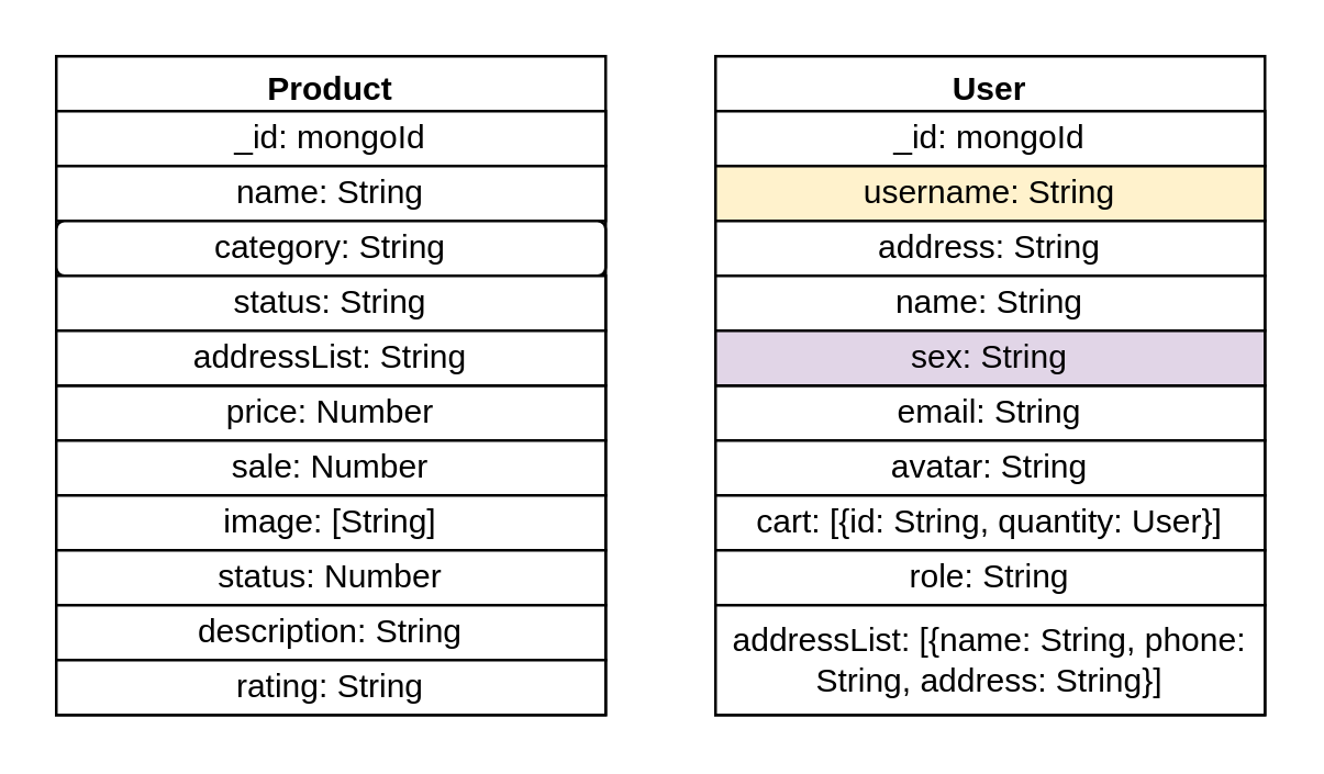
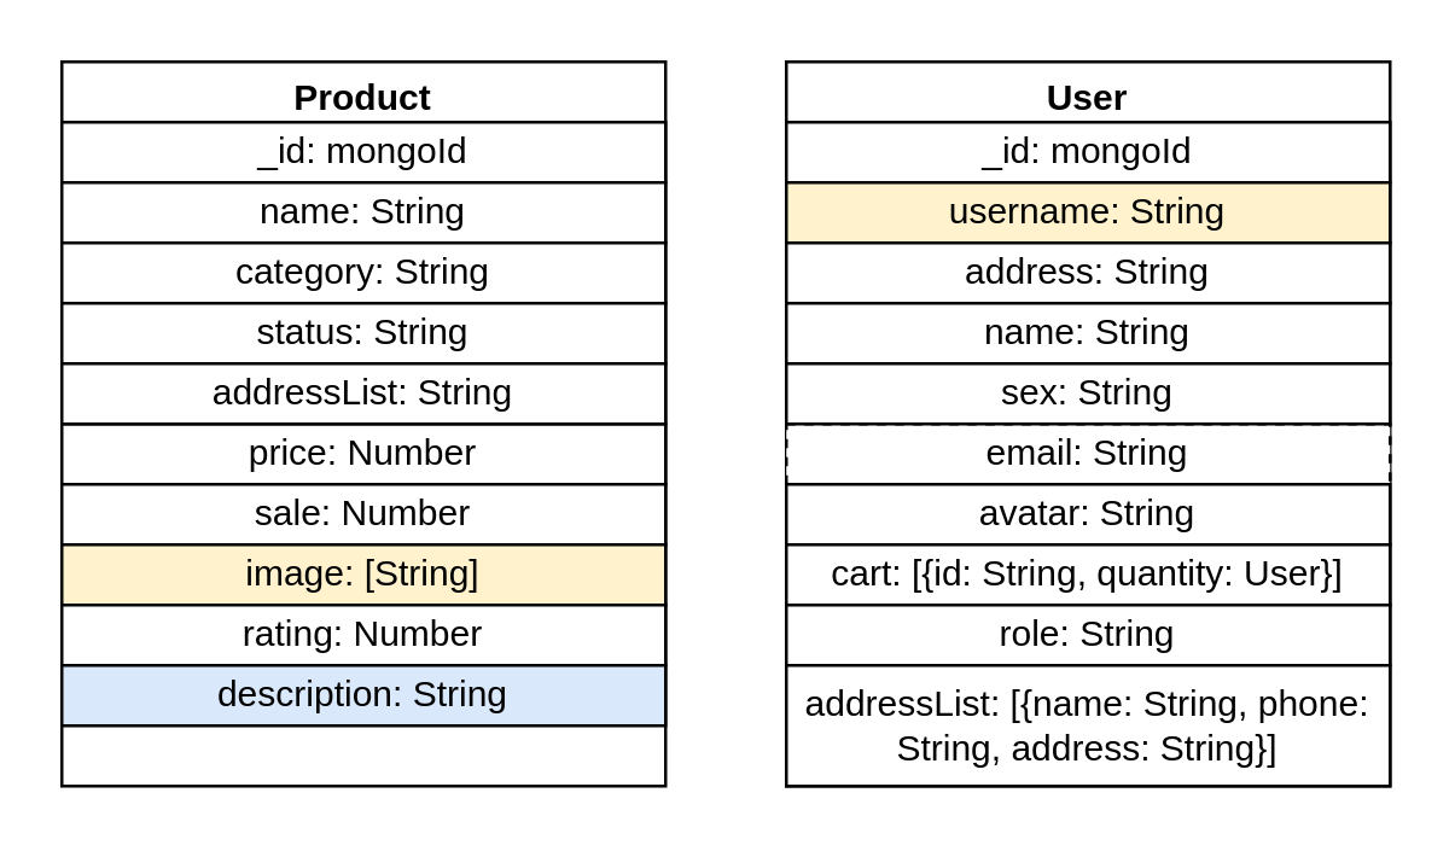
  <mxCell id="0" />
  <mxCell id="1" parent="0" />
  <mxCell id="2" value="Product" style="swimlane;" parent="1" vertex="1"><mxGeometry x="20" y="20" width="200" height="240" as="geometry"><mxRectangle x="290" y="210" width="130" height="23" as="alternateBounds" /></mxGeometry></mxCell>
  <mxCell id="3" value="_id: mongoId" style="whiteSpace=wrap;html=1;rounded=0;shadow=0;sketch=0;glass=0;align=center;" parent="2" vertex="1"><mxGeometry y="20" width="200" height="20" as="geometry" /></mxCell>
  <mxCell id="4" value="name: String" style="whiteSpace=wrap;html=1;rounded=0;shadow=0;sketch=0;glass=0;align=center;" parent="2" vertex="1"><mxGeometry y="40" width="200" height="20" as="geometry" /></mxCell>
- <mxCell id="5" value="category: String" style="whiteSpace=wrap;html=1;shadow=0;sketch=0;glass=0;align=center;rounded=1;" parent="2" vertex="1"><mxGeometry y="60" width="200" height="20" as="geometry" /></mxCell>
+ <mxCell id="5" value="category: String" style="whiteSpace=wrap;html=1;rounded=0;shadow=0;sketch=0;glass=0;align=center;" parent="2" vertex="1"><mxGeometry y="60" width="200" height="20" as="geometry" /></mxCell>
  <mxCell id="6" value="status: String" style="whiteSpace=wrap;html=1;rounded=0;shadow=0;sketch=0;glass=0;align=center;" parent="2" vertex="1"><mxGeometry y="80" width="200" height="20" as="geometry" /></mxCell>
  <mxCell id="7" value="price: Number" style="whiteSpace=wrap;html=1;rounded=0;shadow=0;sketch=0;glass=0;align=center;" parent="2" vertex="1"><mxGeometry y="120" width="200" height="20" as="geometry" /></mxCell>
  <mxCell id="8" value="sale: Number" style="whiteSpace=wrap;html=1;rounded=0;shadow=0;sketch=0;glass=0;align=center;" parent="2" vertex="1"><mxGeometry y="140" width="200" height="20" as="geometry" /></mxCell>
- <mxCell id="9" value="image: [String]" style="whiteSpace=wrap;html=1;rounded=0;shadow=0;sketch=0;glass=0;align=center;" parent="2" vertex="1"><mxGeometry y="160" width="200" height="20" as="geometry" /></mxCell>
- <mxCell id="10" value="status: Number" style="whiteSpace=wrap;html=1;rounded=0;shadow=0;sketch=0;glass=0;align=center;" parent="2" vertex="1"><mxGeometry y="180" width="200" height="20" as="geometry" /></mxCell>
- <mxCell id="11" value="description: String" style="whiteSpace=wrap;html=1;rounded=0;shadow=0;sketch=0;glass=0;align=center;" parent="2" vertex="1"><mxGeometry y="200" width="200" height="20" as="geometry" /></mxCell>
- <mxCell id="12" value="rating: String" style="whiteSpace=wrap;html=1;rounded=0;shadow=0;sketch=0;glass=0;align=center;" parent="2" vertex="1"><mxGeometry y="220" width="200" height="20" as="geometry" /></mxCell>
+ <mxCell id="9" value="image: [String]" style="whiteSpace=wrap;html=1;rounded=0;shadow=0;sketch=0;glass=0;align=center;fillColor=#fff2cc;" parent="2" vertex="1"><mxGeometry y="160" width="200" height="20" as="geometry" /></mxCell>
+ <mxCell id="10" value="rating: Number" style="whiteSpace=wrap;html=1;rounded=0;shadow=0;sketch=0;glass=0;align=center;" parent="2" vertex="1"><mxGeometry y="180" width="200" height="20" as="geometry" /></mxCell>
+ <mxCell id="11" value="description: String" style="whiteSpace=wrap;html=1;rounded=0;shadow=0;sketch=0;glass=0;align=center;fillColor=#dae8fc;" parent="2" vertex="1"><mxGeometry y="200" width="200" height="20" as="geometry" /></mxCell>
  <mxCell id="13" value="addressList: String" style="whiteSpace=wrap;html=1;rounded=0;shadow=0;sketch=0;glass=0;align=center;" vertex="1" parent="2"><mxGeometry y="100" width="200" height="20" as="geometry" /></mxCell>
  <mxCell id="14" value="User" style="swimlane;" parent="1" vertex="1"><mxGeometry x="260" y="20" width="200" height="240" as="geometry"><mxRectangle x="290" y="210" width="130" height="23" as="alternateBounds" /></mxGeometry></mxCell>
  <mxCell id="15" value="_id: mongoId" style="whiteSpace=wrap;html=1;rounded=0;shadow=0;sketch=0;glass=0;align=center;" parent="14" vertex="1"><mxGeometry y="20" width="200" height="20" as="geometry" /></mxCell>
  <mxCell id="16" value="username: String" style="whiteSpace=wrap;html=1;rounded=0;shadow=0;sketch=0;glass=0;align=center;fillColor=#fff2cc;" parent="14" vertex="1"><mxGeometry y="40" width="200" height="20" as="geometry" /></mxCell>
  <mxCell id="17" value="address: String" style="whiteSpace=wrap;html=1;rounded=0;shadow=0;sketch=0;glass=0;align=center;" parent="14" vertex="1"><mxGeometry y="60" width="200" height="20" as="geometry" /></mxCell>
- <mxCell id="18" value="email: String" style="whiteSpace=wrap;html=1;rounded=0;shadow=0;sketch=0;glass=0;align=center;" parent="14" vertex="1"><mxGeometry y="120" width="200" height="20" as="geometry" /></mxCell>
+ <mxCell id="18" value="email: String" style="whiteSpace=wrap;html=1;rounded=0;shadow=0;sketch=0;glass=0;align=center;dashed=1;" parent="14" vertex="1"><mxGeometry y="120" width="200" height="20" as="geometry" /></mxCell>
  <mxCell id="19" value="avatar: String" style="whiteSpace=wrap;html=1;rounded=0;shadow=0;sketch=0;glass=0;align=center;" parent="14" vertex="1"><mxGeometry y="140" width="200" height="20" as="geometry" /></mxCell>
  <mxCell id="20" value="cart: [{id: String, quantity: User}]" style="whiteSpace=wrap;html=1;rounded=0;shadow=0;sketch=0;glass=0;align=center;" parent="14" vertex="1"><mxGeometry y="160" width="200" height="20" as="geometry" /></mxCell>
  <mxCell id="21" value="role: String" style="whiteSpace=wrap;html=1;rounded=0;shadow=0;sketch=0;glass=0;align=center;" parent="14" vertex="1"><mxGeometry y="180" width="200" height="20" as="geometry" /></mxCell>
  <mxCell id="22" value="addressList: [{name: String, phone: String, address: String}]" style="whiteSpace=wrap;html=1;rounded=0;shadow=0;sketch=0;glass=0;align=center;" vertex="1" parent="14"><mxGeometry y="200" width="200" height="40" as="geometry" /></mxCell>
  <mxCell id="23" value="name: String" style="whiteSpace=wrap;html=1;rounded=0;shadow=0;sketch=0;glass=0;align=center;" vertex="1" parent="14"><mxGeometry y="80" width="200" height="20" as="geometry" /></mxCell>
- <mxCell id="24" value="sex: String" style="whiteSpace=wrap;html=1;rounded=0;shadow=0;sketch=0;glass=0;align=center;fillColor=#e1d5e7;" vertex="1" parent="14"><mxGeometry y="100" width="200" height="20" as="geometry" /></mxCell>
+ <mxCell id="24" value="sex: String" style="whiteSpace=wrap;html=1;rounded=0;shadow=0;sketch=0;glass=0;align=center;" vertex="1" parent="14"><mxGeometry y="100" width="200" height="20" as="geometry" /></mxCell>
